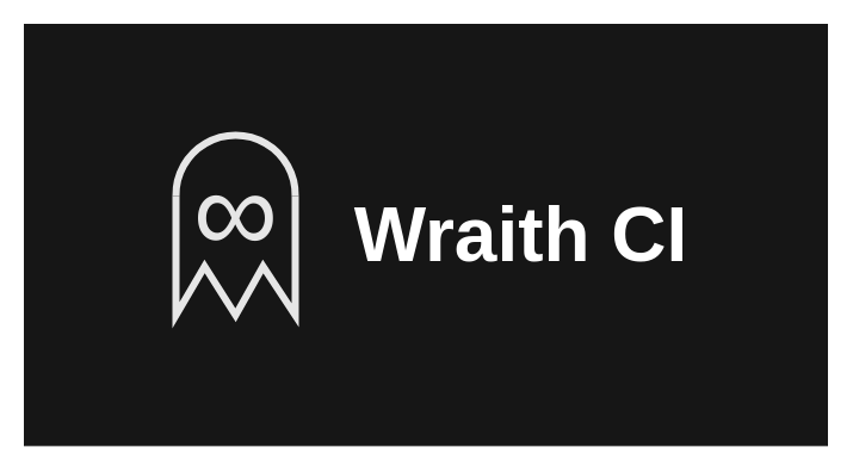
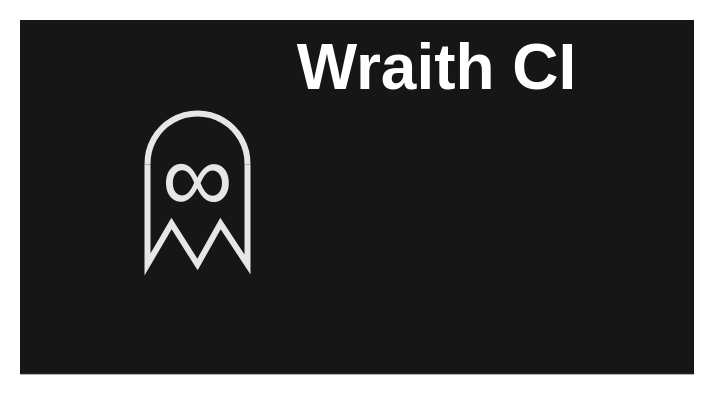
  <mxCell id="0" />
  <mxCell id="1" parent="0" />
  <mxCell id="2" value="" style="whiteSpace=wrap;html=1;fillColor=#161616;strokeColor=#161616;aspect=fixed;" vertex="1" parent="1"><mxGeometry x="20" y="20" width="673" height="353.33" as="geometry" /></mxCell>
  <mxCell id="3" value="" style="verticalLabelPosition=bottom;verticalAlign=top;html=1;shape=mxgraph.basic.polygon;polyCoords=[[1,0],[1,0.45],[1,1],[0.73,0.59],[0.5,1],[0.24,0.59],[0,1],[0,0]];polyline=1;strokeWidth=6;fillColor=none;fontColor=#333333;strokeColor=#E6E6E6;" parent="1" vertex="1"><mxGeometry x="147" y="164" width="100" height="100" as="geometry" /></mxCell>
  <mxCell id="4" value="∞" style="text;html=1;align=center;verticalAlign=middle;resizable=0;points=[];autosize=1;strokeColor=none;fillColor=none;fontSize=100;fontColor=#E6E6E6;" parent="1" vertex="1"><mxGeometry x="152.5" y="110" width="89" height="132" as="geometry" /></mxCell>
  <mxCell id="5" value="" style="verticalLabelPosition=bottom;verticalAlign=top;html=1;shape=mxgraph.basic.arc;startAngle=0.747;endAngle=0.253;strokeWidth=6;fillColor=none;fontColor=#333333;strokeColor=#E6E6E6;" parent="1" vertex="1"><mxGeometry x="147" y="113" width="100" height="100" as="geometry" /></mxCell>
- <mxCell id="6" value="Wraith CI" style="text;html=1;align=center;verticalAlign=middle;resizable=0;points=[];autosize=1;strokeColor=none;fillColor=none;fontColor=#FFFFFF;fontSize=64;fontFamily=Helvetica;fontStyle=1" vertex="1" parent="1"><mxGeometry x="294" y="152.16" width="284" height="89" as="geometry" /></mxCell>
+ <mxCell id="6" value="Wraith CI" style="text;html=1;align=center;verticalAlign=middle;resizable=0;points=[];autosize=1;strokeColor=none;fillColor=none;fontColor=#FFFFFF;fontSize=64;fontFamily=Helvetica;fontStyle=1" vertex="1" parent="1"><mxGeometry x="294" y="22.16" width="284" height="89" as="geometry" /></mxCell>
